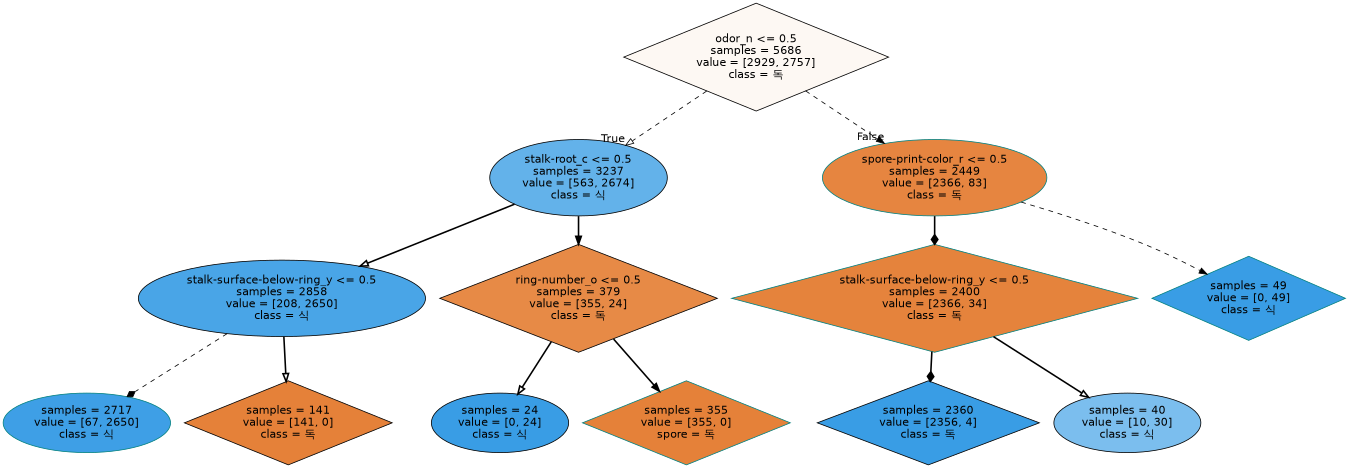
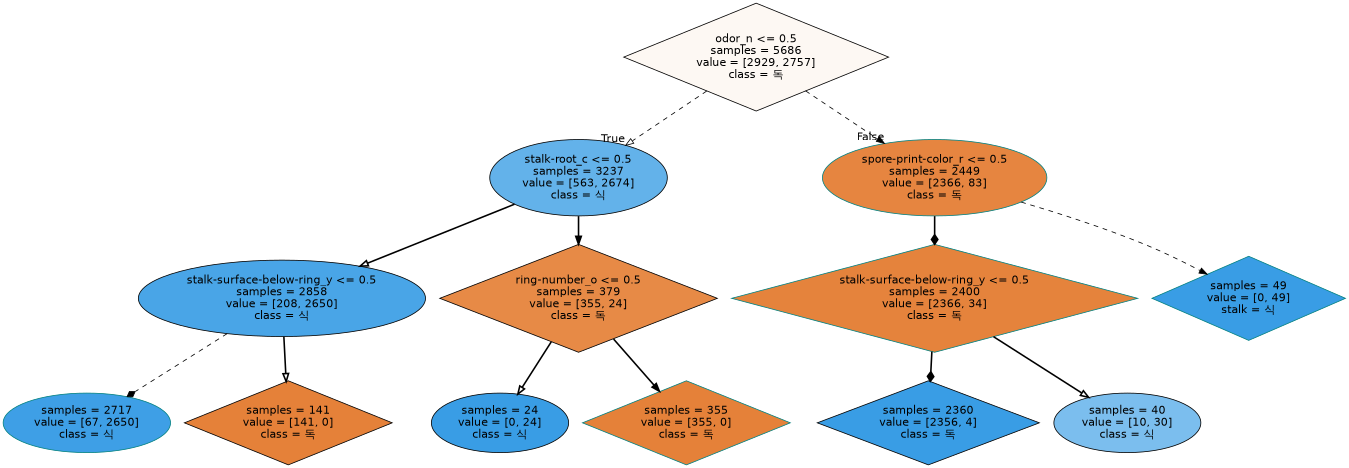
  digraph {
    node [color=black fillcolor="#399de5" fontname=helvetica shape=diamond style=filled]
    edge [arrowhead=onormal fontname=helvetica style=bold]
    n1 [fillcolor="#fdf8f3" label="odor_n <= 0.5\nsamples = 5686\nvalue = [2929, 2757]\nclass = 독"]
    n2 [fillcolor="#63b2ea" label="stalk-root_c <= 0.5\nsamples = 3237\nvalue = [563, 2674]\nclass = 식" shape=ellipse]
    n3 [color=teal fillcolor="#e68540" label="spore-print-color_r <= 0.5\nsamples = 2449\nvalue = [2366, 83]\nclass = 독" shape=ellipse]
    n4 [fillcolor="#49a5e7" label="stalk-surface-below-ring_y <= 0.5\nsamples = 2858\nvalue = [208, 2650]\nclass = 식" shape=ellipse]
    n5 [fillcolor="#e78a46" label="ring-number_o <= 0.5\nsamples = 379\nvalue = [355, 24]\nclass = 독"]
    n6 [color=teal fillcolor="#e5833c" label="stalk-surface-below-ring_y <= 0.5\nsamples = 2400\nvalue = [2366, 34]\nclass = 독"]
-   n7 [color=teal label="samples = 49\nvalue = [0, 49]\nclass = 식"]
+   n7 [color=teal label="samples = 49\nvalue = [0, 49]\nstalk = 식"]
    n8 [color=teal fillcolor="#3e9fe6" label="samples = 2717\nvalue = [67, 2650]\nclass = 식" shape=ellipse]
    n9 [fillcolor="#e58139" label="samples = 141\nvalue = [141, 0]\nclass = 독"]
    n10 [label="samples = 24\nvalue = [0, 24]\nclass = 식" shape=ellipse]
-   n11 [color=teal fillcolor="#e58139" label="samples = 355\nvalue = [355, 0]\nspore = 독"]
+   n11 [color=teal fillcolor="#e58139" label="samples = 355\nvalue = [355, 0]\nclass = 독"]
    n12 [label="samples = 2360\nvalue = [2356, 4]\nclass = 독"]
    n13 [fillcolor="#7bbeee" label="samples = 40\nvalue = [10, 30]\nclass = 식" shape=ellipse]
    n1 -> n2 [headlabel=True labelangle=45 labeldistance=2.5 style=dashed]
    n1 -> n3 [arrowhead=normal headlabel=False labelangle=-45 labeldistance=2.5 style=dashed]
    n2 -> n4
    n2 -> n5 [arrowhead=normal]
    n3 -> n6 [arrowhead=diamond]
    n3 -> n7 [arrowhead=normal style=dashed]
    n4 -> n8 [arrowhead=diamond style=dashed]
    n4 -> n9
    n5 -> n10
    n5 -> n11 [arrowhead=normal]
    n6 -> n12 [arrowhead=diamond]
    n6 -> n13
  }
